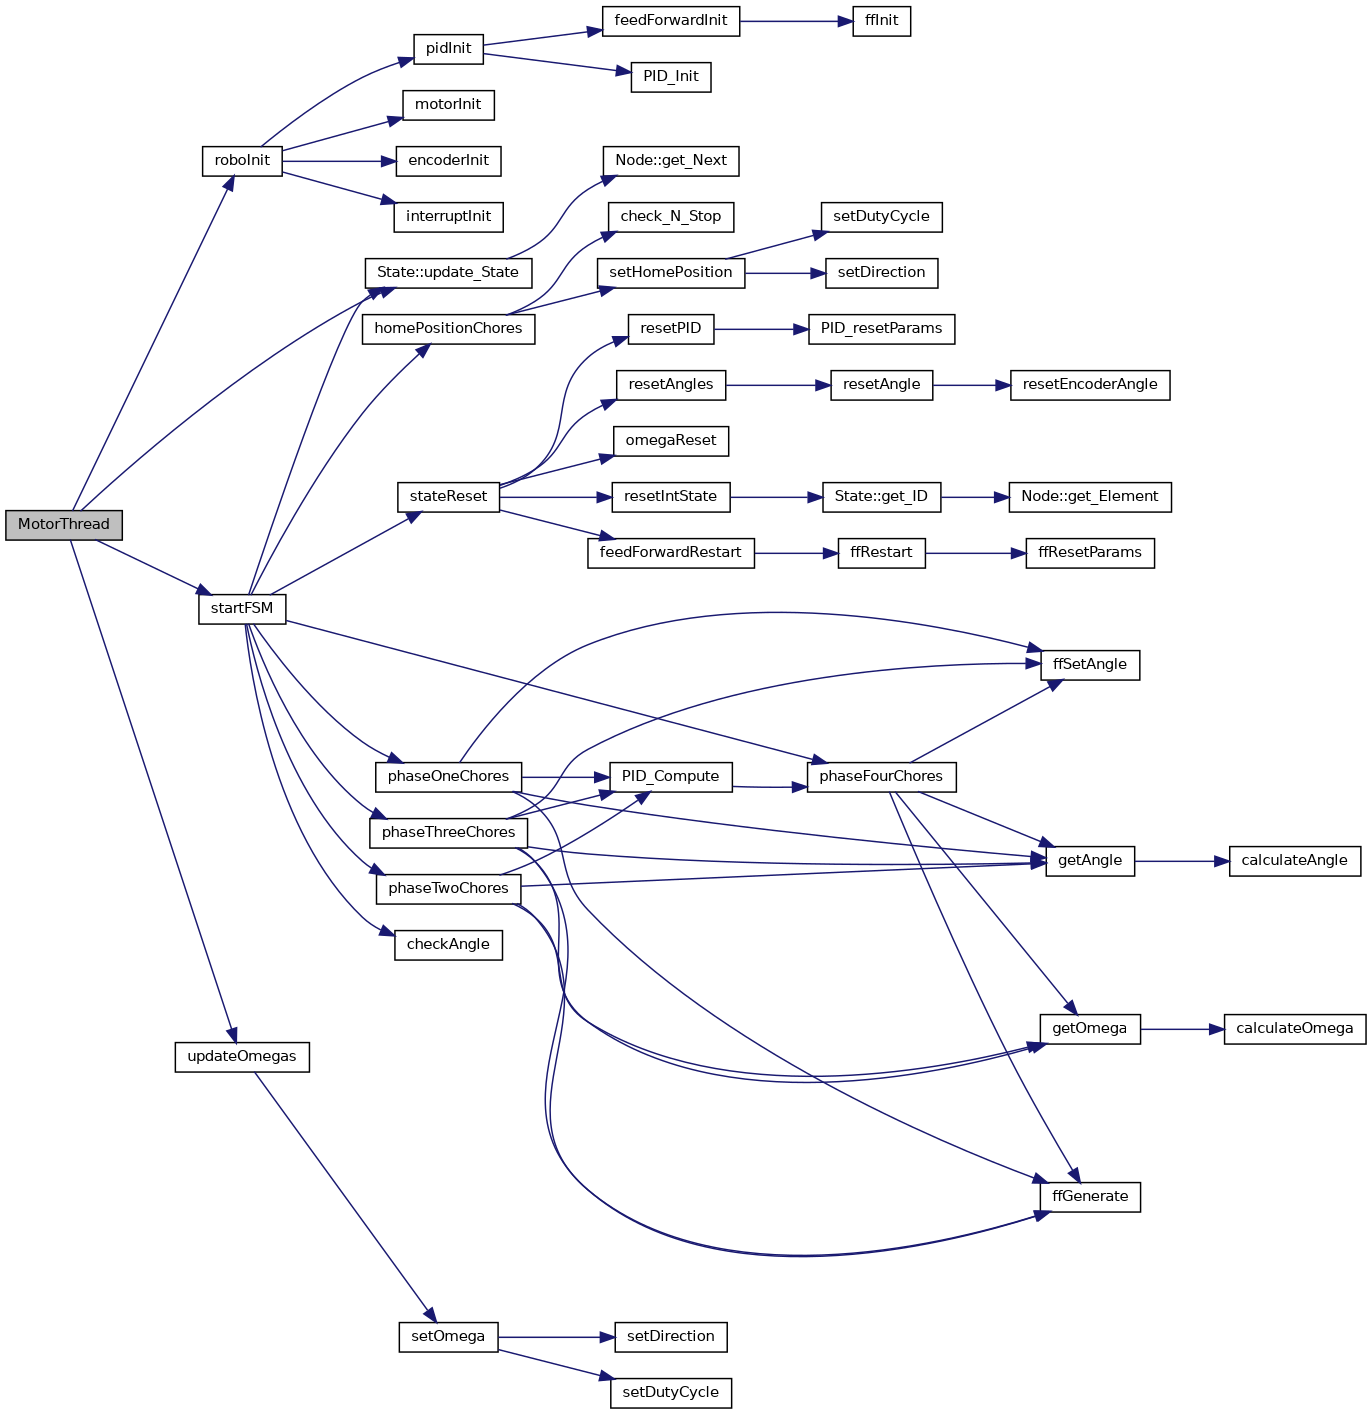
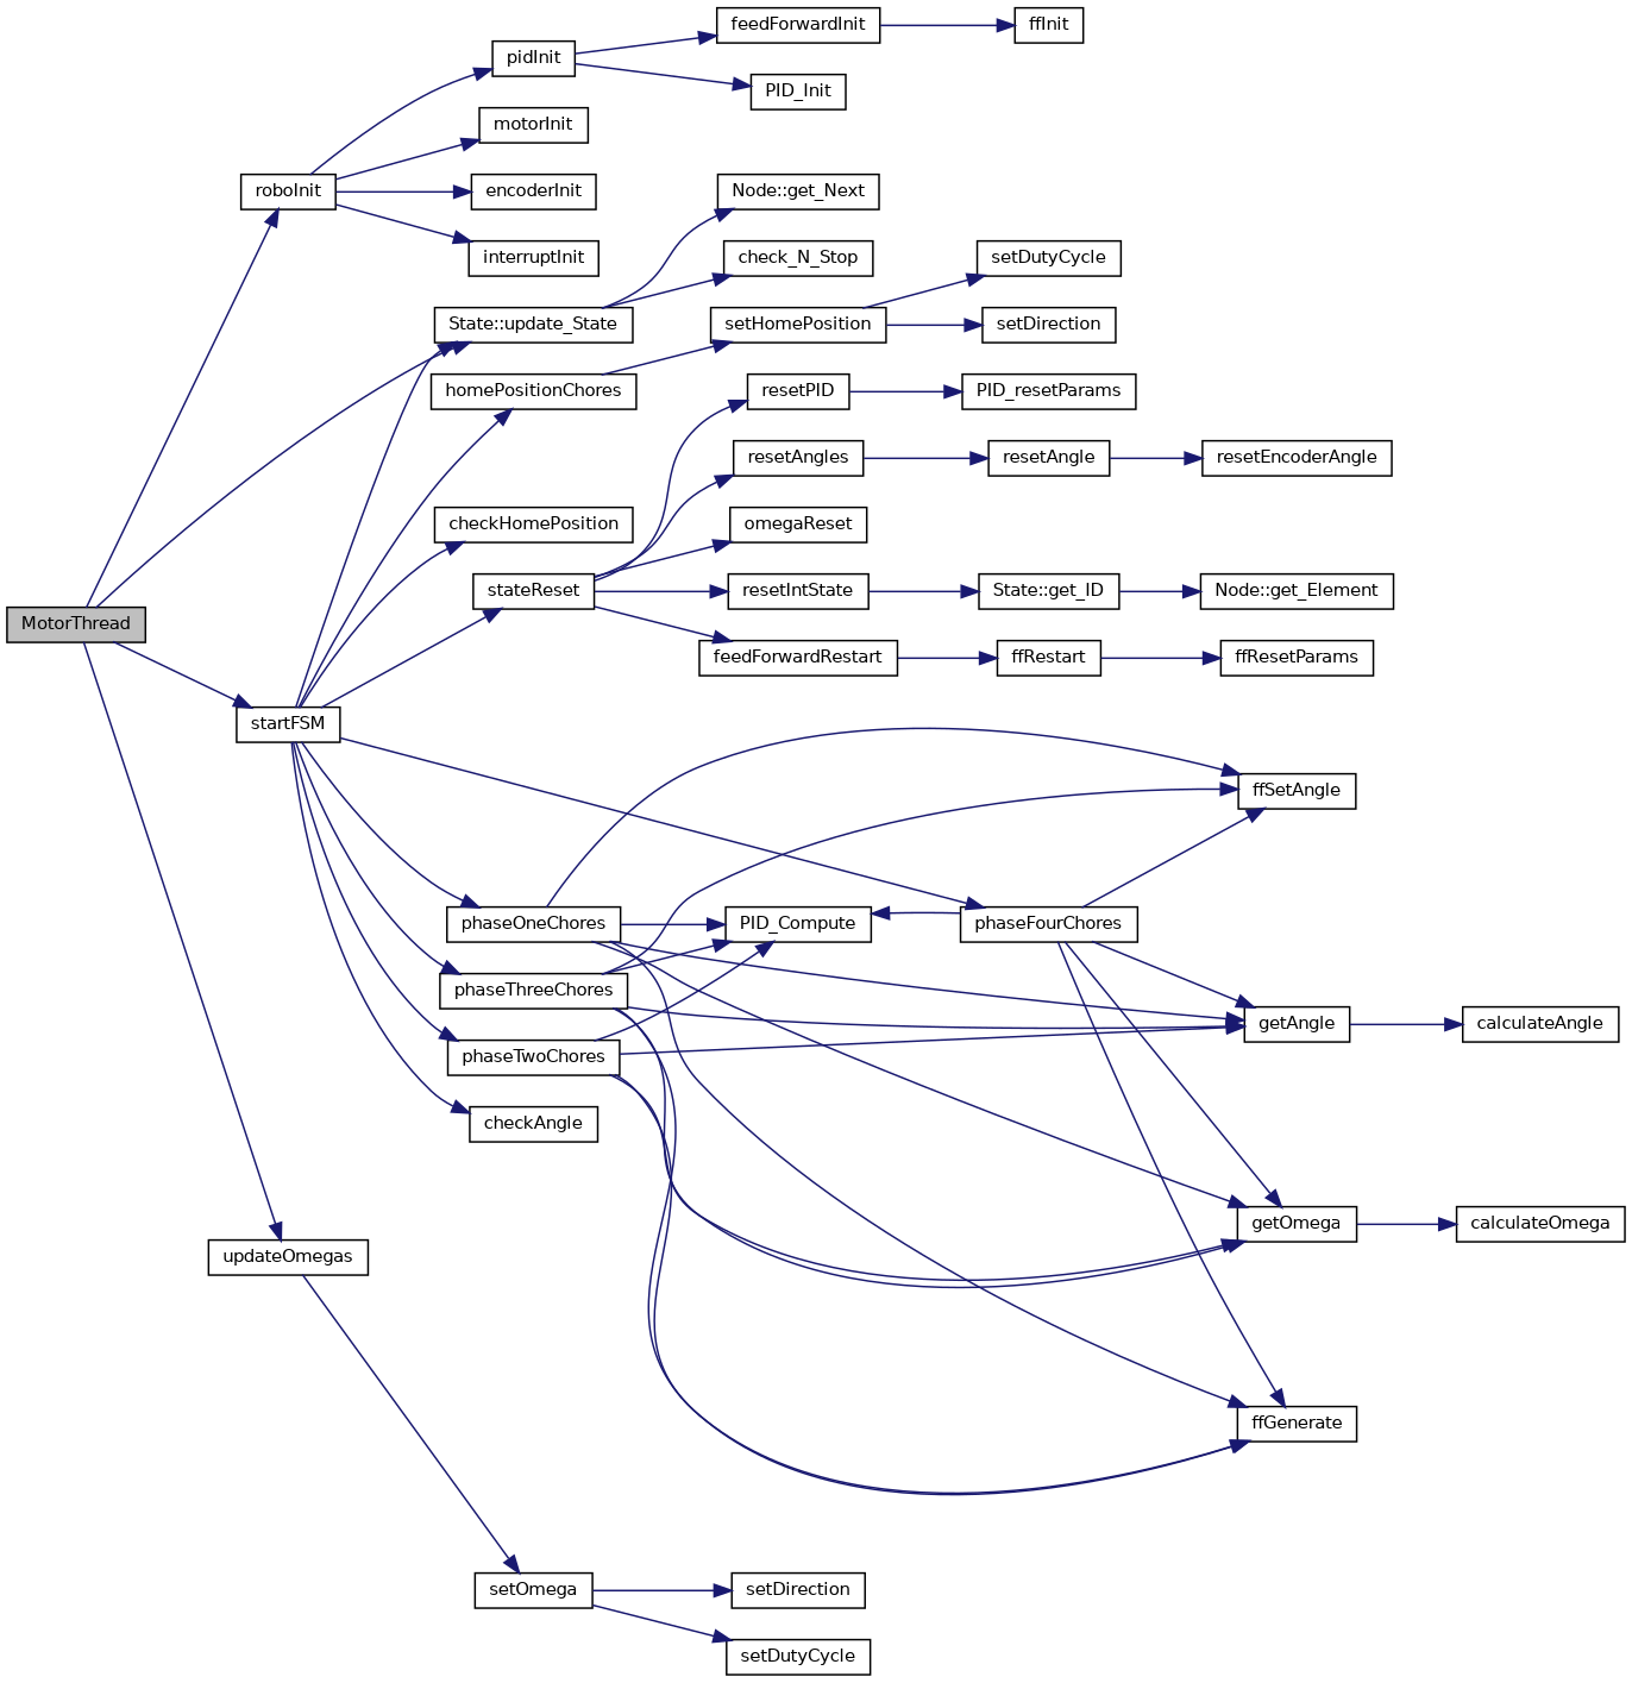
  digraph {
    rankdir=LR
    node [color=black fillcolor=white fontname=Helvetica fontsize=10 shape=record style=filled]
    edge [color=midnightblue fontname=Helvetica fontsize=10 labelfontname=Helvetica labelfontsize=10 style=solid]
    n1 [fillcolor=grey75 fontcolor=black height=0.2 label=MotorThread width=0.4]
    n2 [height=0.2 label=roboInit width=0.4]
    n3 [height=0.2 label="State::update_State" width=0.4]
    n4 [height=0.2 label=startFSM width=0.4]
    n5 [height=0.2 label=updateOmegas width=0.4]
    n6 [height=0.2 label=pidInit width=0.4]
    n7 [height=0.2 label=motorInit width=0.4]
    n8 [height=0.2 label=encoderInit width=0.4]
    n9 [height=0.2 label=interruptInit width=0.4]
    n10 [height=0.2 label="Node::get_Next" width=0.4]
    n11 [height=0.2 label=homePositionChores width=0.4]
+   n12 [height=0.2 label=checkHomePosition width=0.4]
    n13 [height=0.2 label=stateReset width=0.4]
    n14 [height=0.2 label=phaseOneChores width=0.4]
    n15 [height=0.2 label=checkAngle width=0.4]
    n16 [height=0.2 label=phaseTwoChores width=0.4]
    n17 [height=0.2 label=phaseThreeChores width=0.4]
    n18 [height=0.2 label=phaseFourChores width=0.4]
    n19 [height=0.2 label=setOmega width=0.4]
    n20 [height=0.2 label=feedForwardInit width=0.4]
    n21 [height=0.2 label=PID_Init width=0.4]
    n22 [height=0.2 label=ffInit width=0.4]
    n23 [height=0.2 label="State::get_ID" width=0.4]
    n24 [height=0.2 label="Node::get_Element" width=0.4]
    n25 [height=0.2 label=setHomePosition width=0.4]
    n26 [height=0.2 label=check_N_Stop width=0.4]
    n27 [height=0.2 label=resetPID width=0.4]
    n28 [height=0.2 label=resetAngles width=0.4]
    n29 [height=0.2 label=omegaReset width=0.4]
    n30 [height=0.2 label=resetIntState width=0.4]
    n31 [height=0.2 label=feedForwardRestart width=0.4]
    n32 [height=0.2 label=ffSetAngle width=0.4]
    n33 [height=0.2 label=getAngle width=0.4]
    n34 [height=0.2 label=getOmega width=0.4]
    n35 [height=0.2 label=ffGenerate width=0.4]
    n36 [height=0.2 label=PID_Compute width=0.4]
    n37 [height=0.2 label=setDutyCycle width=0.4]
    n38 [height=0.2 label=setDirection width=0.4]
    n39 [height=0.2 label=PID_resetParams width=0.4]
    n40 [height=0.2 label=resetAngle width=0.4]
    n41 [height=0.2 label=ffRestart width=0.4]
    n42 [height=0.2 label=resetEncoderAngle width=0.4]
    n43 [height=0.2 label=ffResetParams width=0.4]
    n44 [height=0.2 label=calculateAngle width=0.4]
    n45 [height=0.2 label=calculateOmega width=0.4]
    n46 [height=0.2 label=setDirection width=0.4]
    n47 [height=0.2 label=setDutyCycle width=0.4]
    n1 -> n2
    n1 -> n3
    n1 -> n4
    n1 -> n5
    n2 -> n6
    n2 -> n7
    n2 -> n8
    n2 -> n9
    n3 -> n10
    n4 -> n3
    n4 -> n11
+   n4 -> n12
    n4 -> n13
    n4 -> n14
    n4 -> n15
    n4 -> n16
    n4 -> n17
    n4 -> n18
    n5 -> n19
    n6 -> n20
    n6 -> n21
    n11 -> n25
-   n11 -> n26
+   n3 -> n26
    n13 -> n27
    n13 -> n28
    n13 -> n29
    n13 -> n30
    n13 -> n31
    n14 -> n32
    n14 -> n33
+   n14 -> n34
    n14 -> n35
    n14 -> n36
    n16 -> n33
    n16 -> n34
    n16 -> n35
    n16 -> n36
    n17 -> n32
    n17 -> n33
    n17 -> n34
    n17 -> n35
    n17 -> n36
    n18 -> n32
    n18 -> n33
    n18 -> n34
    n18 -> n35
-   n36 -> n18
+   n18 -> n36
    n19 -> n46
    n19 -> n47
    n20 -> n22
    n23 -> n24
    n25 -> n37
    n25 -> n38
    n27 -> n39
    n28 -> n40
    n30 -> n23
    n31 -> n41
    n33 -> n44
    n34 -> n45
    n40 -> n42
    n41 -> n43
  }
